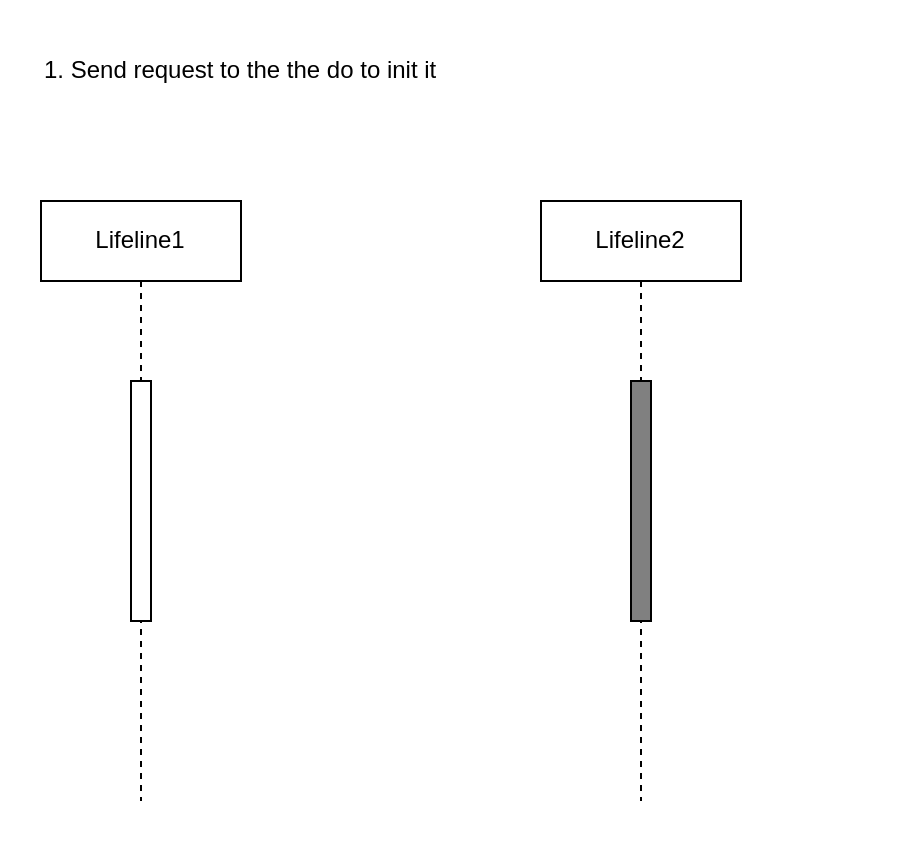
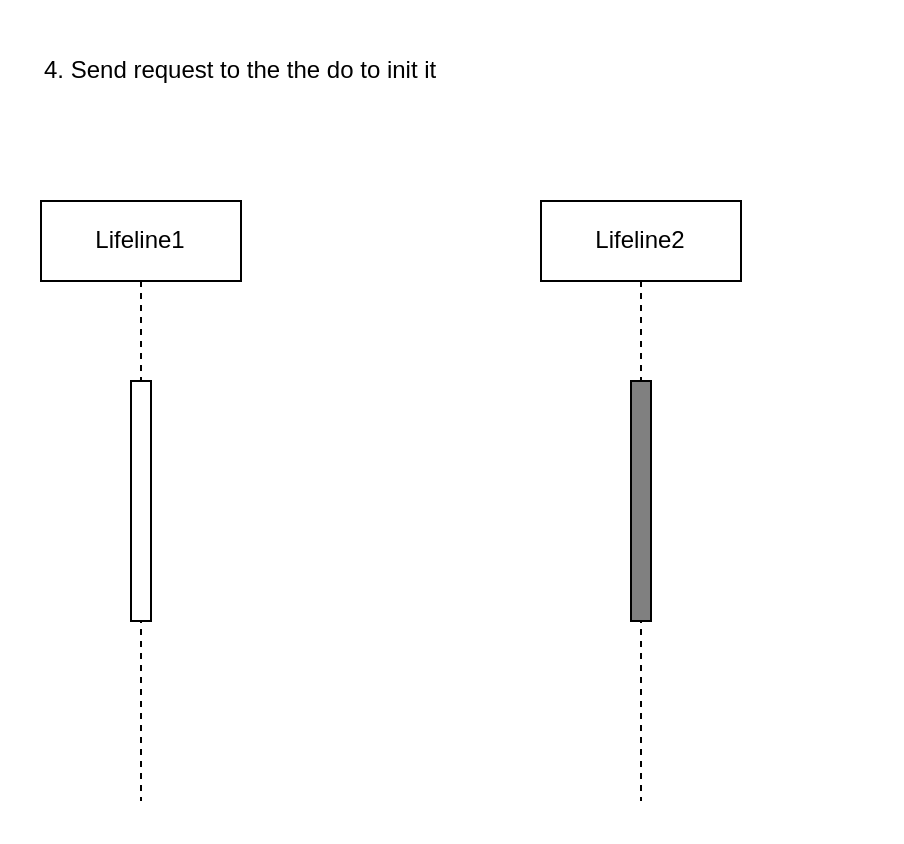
  <mxCell id="0" />
  <mxCell id="1" parent="0" />
  <mxCell id="2" value="Lifeline2" style="shape=umlLifeline;perimeter=lifelinePerimeter;whiteSpace=wrap;html=1;container=1;collapsible=0;recursiveResize=0;outlineConnect=0;" vertex="1" parent="1"><mxGeometry x="270" y="100" width="100" height="300" as="geometry" /></mxCell>
  <mxCell id="3" value="" style="html=1;points=[];perimeter=orthogonalPerimeter;fillColor=#808080;" vertex="1" parent="2"><mxGeometry x="45" y="90" width="10" height="120" as="geometry" /></mxCell>
  <mxCell id="4" value="Lifeline1" style="shape=umlLifeline;perimeter=lifelinePerimeter;whiteSpace=wrap;html=1;container=1;collapsible=0;recursiveResize=0;outlineConnect=0;" vertex="1" parent="1"><mxGeometry x="20" y="100" width="100" height="300" as="geometry" /></mxCell>
  <mxCell id="5" value="" style="html=1;points=[];perimeter=orthogonalPerimeter;" vertex="1" parent="4"><mxGeometry x="45" y="90" width="10" height="120" as="geometry" /></mxCell>
- <mxCell id="6" value="1. Send request to the the do to init it" style="text;strokeColor=none;align=left;fillColor=none;html=1;verticalAlign=middle;whiteSpace=wrap;rounded=0;" vertex="1" parent="1"><mxGeometry x="20" y="20" width="410" height="30" as="geometry" /></mxCell>
+ <mxCell id="6" value="4. Send request to the the do to init it" style="text;strokeColor=none;align=left;fillColor=none;html=1;verticalAlign=middle;whiteSpace=wrap;rounded=0;" vertex="1" parent="1"><mxGeometry x="20" y="20" width="410" height="30" as="geometry" /></mxCell>
